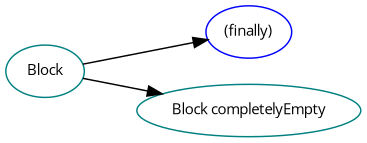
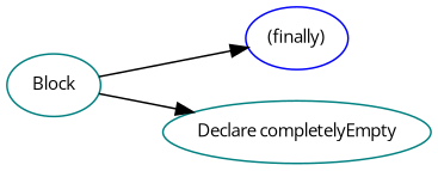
  digraph {
    fontname="Open Sans"
    rankdir=LR
    node [color=teal fontname="Open Sans" fontsize=10]
    edge [fontname="Open Sans"]
    n1 [label=Block]
    n2 [color=blue label="(finally)"]
-   n3 [label="Block completelyEmpty"]
+   n3 [label="Declare completelyEmpty"]
    n1 -> n2
    n1 -> n3
  }
